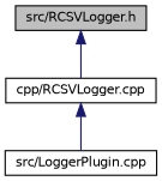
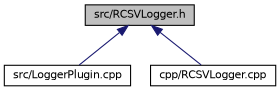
  digraph {
    node [color=black fillcolor=white fontname=Helvetica fontsize=10 shape=record style=filled]
    edge [color=midnightblue dir=back fontname=Helvetica fontsize=10 labelfontname=Helvetica labelfontsize=10 style=solid]
    n1 [fillcolor=grey75 fontcolor=black height=0.2 label="src/RCSVLogger.h" width=0.4]
    n2 [height=0.2 label="src/LoggerPlugin.cpp" width=0.4]
    n3 [height=0.2 label="cpp/RCSVLogger.cpp" width=0.4]
-   n3 -> n2
+   n1 -> n2
    n1 -> n3
  }
